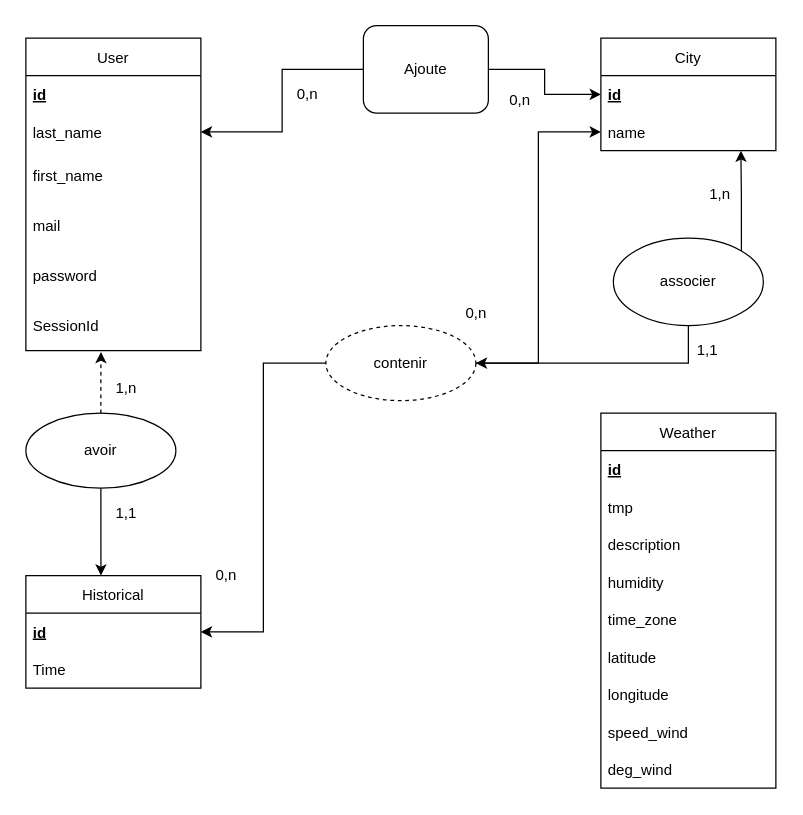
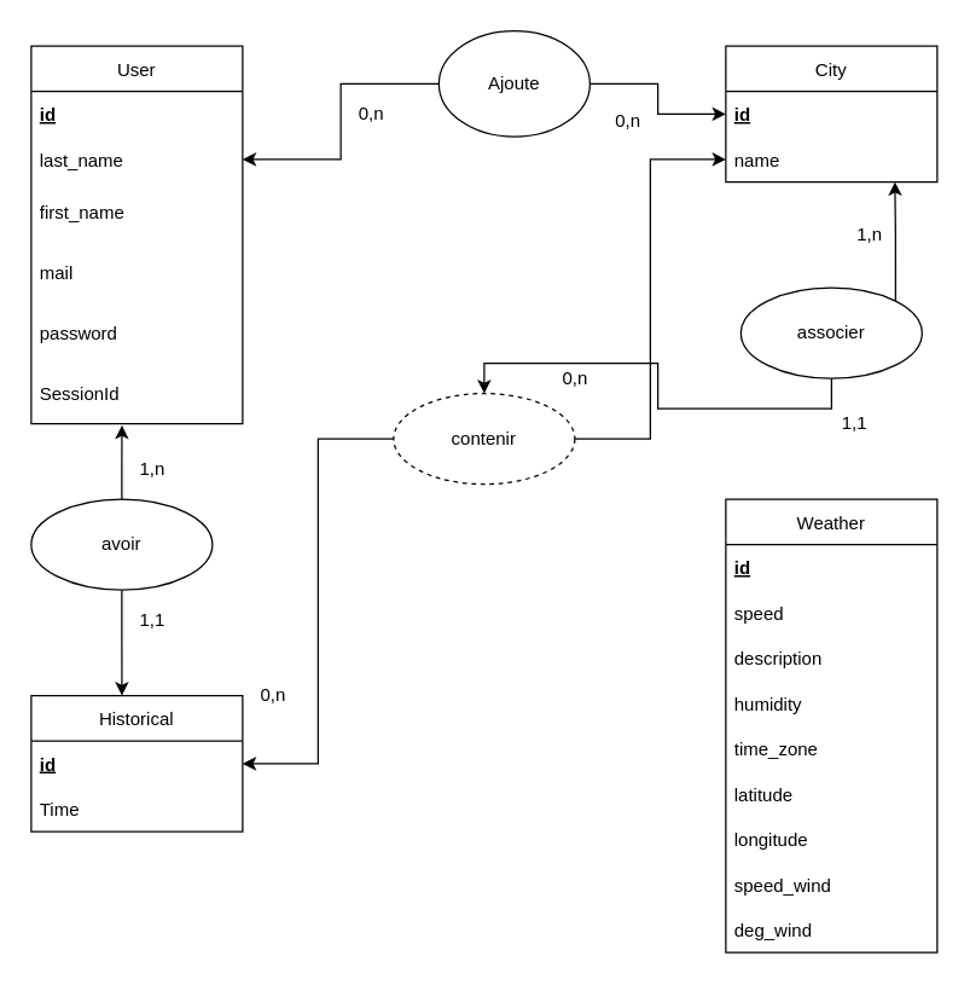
  <mxCell id="0" />
  <mxCell id="1" parent="0" />
  <mxCell id="2" value="User" style="swimlane;fontStyle=0;childLayout=stackLayout;horizontal=1;startSize=30;horizontalStack=0;resizeParent=1;resizeParentMax=0;resizeLast=0;collapsible=1;marginBottom=0;" vertex="1" parent="1"><mxGeometry x="20" y="30" width="140" height="250" as="geometry" /></mxCell>
  <mxCell id="3" value="id" style="text;strokeColor=none;fillColor=none;align=left;verticalAlign=middle;spacingLeft=4;spacingRight=4;overflow=hidden;points=[[0,0.5],[1,0.5]];portConstraint=eastwest;rotatable=0;fontStyle=5" vertex="1" parent="2"><mxGeometry y="30" width="140" height="30" as="geometry" /></mxCell>
  <mxCell id="4" value="last_name" style="text;strokeColor=none;fillColor=none;align=left;verticalAlign=middle;spacingLeft=4;spacingRight=4;overflow=hidden;points=[[0,0.5],[1,0.5]];portConstraint=eastwest;rotatable=0;" vertex="1" parent="2"><mxGeometry y="60" width="140" height="30" as="geometry" /></mxCell>
  <mxCell id="5" value="first_name" style="text;strokeColor=none;fillColor=none;align=left;verticalAlign=middle;spacingLeft=4;spacingRight=4;overflow=hidden;points=[[0,0.5],[1,0.5]];portConstraint=eastwest;rotatable=0;" vertex="1" parent="2"><mxGeometry y="90" width="140" height="40" as="geometry" /></mxCell>
  <mxCell id="6" value="mail" style="text;strokeColor=none;fillColor=none;align=left;verticalAlign=middle;spacingLeft=4;spacingRight=4;overflow=hidden;points=[[0,0.5],[1,0.5]];portConstraint=eastwest;rotatable=0;" vertex="1" parent="2"><mxGeometry y="130" width="140" height="40" as="geometry" /></mxCell>
  <mxCell id="7" value="password" style="text;strokeColor=none;fillColor=none;align=left;verticalAlign=middle;spacingLeft=4;spacingRight=4;overflow=hidden;points=[[0,0.5],[1,0.5]];portConstraint=eastwest;rotatable=0;" vertex="1" parent="2"><mxGeometry y="170" width="140" height="40" as="geometry" /></mxCell>
  <mxCell id="8" value="SessionId" style="text;strokeColor=none;fillColor=none;align=left;verticalAlign=middle;spacingLeft=4;spacingRight=4;overflow=hidden;points=[[0,0.5],[1,0.5]];portConstraint=eastwest;rotatable=0;" vertex="1" parent="2"><mxGeometry y="210" width="140" height="40" as="geometry" /></mxCell>
  <mxCell id="9" value="City" style="swimlane;fontStyle=0;childLayout=stackLayout;horizontal=1;startSize=30;horizontalStack=0;resizeParent=1;resizeParentMax=0;resizeLast=0;collapsible=1;marginBottom=0;fontColor=none;" vertex="1" parent="1"><mxGeometry x="480" y="30" width="140" height="90" as="geometry" /></mxCell>
  <mxCell id="10" value="id" style="text;strokeColor=none;fillColor=none;align=left;verticalAlign=middle;spacingLeft=4;spacingRight=4;overflow=hidden;points=[[0,0.5],[1,0.5]];portConstraint=eastwest;rotatable=0;fontColor=none;fontStyle=5" vertex="1" parent="9"><mxGeometry y="30" width="140" height="30" as="geometry" /></mxCell>
  <mxCell id="11" value="name" style="text;strokeColor=none;fillColor=none;align=left;verticalAlign=middle;spacingLeft=4;spacingRight=4;overflow=hidden;points=[[0,0.5],[1,0.5]];portConstraint=eastwest;rotatable=0;fontColor=none;" vertex="1" parent="9"><mxGeometry y="60" width="140" height="30" as="geometry" /></mxCell>
  <mxCell id="12" value="Weather" style="swimlane;fontStyle=0;childLayout=stackLayout;horizontal=1;startSize=30;horizontalStack=0;resizeParent=1;resizeParentMax=0;resizeLast=0;collapsible=1;marginBottom=0;fontColor=none;" vertex="1" parent="1"><mxGeometry x="480" y="330" width="140" height="300" as="geometry" /></mxCell>
  <mxCell id="13" value="id" style="text;strokeColor=none;fillColor=none;align=left;verticalAlign=middle;spacingLeft=4;spacingRight=4;overflow=hidden;points=[[0,0.5],[1,0.5]];portConstraint=eastwest;rotatable=0;fontColor=none;fontStyle=5" vertex="1" parent="12"><mxGeometry y="30" width="140" height="30" as="geometry" /></mxCell>
- <mxCell id="14" value="tmp" style="text;strokeColor=none;fillColor=none;align=left;verticalAlign=middle;spacingLeft=4;spacingRight=4;overflow=hidden;points=[[0,0.5],[1,0.5]];portConstraint=eastwest;rotatable=0;fontColor=none;" vertex="1" parent="12"><mxGeometry y="60" width="140" height="30" as="geometry" /></mxCell>
+ <mxCell id="14" value="speed" style="text;strokeColor=none;fillColor=none;align=left;verticalAlign=middle;spacingLeft=4;spacingRight=4;overflow=hidden;points=[[0,0.5],[1,0.5]];portConstraint=eastwest;rotatable=0;fontColor=none;" vertex="1" parent="12"><mxGeometry y="60" width="140" height="30" as="geometry" /></mxCell>
  <mxCell id="15" value="description" style="text;strokeColor=none;fillColor=none;align=left;verticalAlign=middle;spacingLeft=4;spacingRight=4;overflow=hidden;points=[[0,0.5],[1,0.5]];portConstraint=eastwest;rotatable=0;fontColor=none;" vertex="1" parent="12"><mxGeometry y="90" width="140" height="30" as="geometry" /></mxCell>
  <mxCell id="16" value="humidity" style="text;strokeColor=none;fillColor=none;align=left;verticalAlign=middle;spacingLeft=4;spacingRight=4;overflow=hidden;points=[[0,0.5],[1,0.5]];portConstraint=eastwest;rotatable=0;fontColor=none;" vertex="1" parent="12"><mxGeometry y="120" width="140" height="30" as="geometry" /></mxCell>
  <mxCell id="17" value="time_zone" style="text;strokeColor=none;fillColor=none;align=left;verticalAlign=middle;spacingLeft=4;spacingRight=4;overflow=hidden;points=[[0,0.5],[1,0.5]];portConstraint=eastwest;rotatable=0;fontColor=none;" vertex="1" parent="12"><mxGeometry y="150" width="140" height="30" as="geometry" /></mxCell>
  <mxCell id="18" value="latitude" style="text;strokeColor=none;fillColor=none;align=left;verticalAlign=middle;spacingLeft=4;spacingRight=4;overflow=hidden;points=[[0,0.5],[1,0.5]];portConstraint=eastwest;rotatable=0;fontColor=none;" vertex="1" parent="12"><mxGeometry y="180" width="140" height="30" as="geometry" /></mxCell>
  <mxCell id="19" value="longitude" style="text;strokeColor=none;fillColor=none;align=left;verticalAlign=middle;spacingLeft=4;spacingRight=4;overflow=hidden;points=[[0,0.5],[1,0.5]];portConstraint=eastwest;rotatable=0;fontColor=none;" vertex="1" parent="12"><mxGeometry y="210" width="140" height="30" as="geometry" /></mxCell>
  <mxCell id="20" value="speed_wind" style="text;strokeColor=none;fillColor=none;align=left;verticalAlign=middle;spacingLeft=4;spacingRight=4;overflow=hidden;points=[[0,0.5],[1,0.5]];portConstraint=eastwest;rotatable=0;fontColor=none;" vertex="1" parent="12"><mxGeometry y="240" width="140" height="30" as="geometry" /></mxCell>
  <mxCell id="21" value="deg_wind" style="text;strokeColor=none;fillColor=none;align=left;verticalAlign=middle;spacingLeft=4;spacingRight=4;overflow=hidden;points=[[0,0.5],[1,0.5]];portConstraint=eastwest;rotatable=0;fontColor=none;" vertex="1" parent="12"><mxGeometry y="270" width="140" height="30" as="geometry" /></mxCell>
  <mxCell id="22" value="Historical" style="swimlane;fontStyle=0;childLayout=stackLayout;horizontal=1;startSize=30;horizontalStack=0;resizeParent=1;resizeParentMax=0;resizeLast=0;collapsible=1;marginBottom=0;fontColor=none;" vertex="1" parent="1"><mxGeometry x="20" y="460" width="140" height="90" as="geometry" /></mxCell>
  <mxCell id="23" value="id" style="text;strokeColor=none;fillColor=none;align=left;verticalAlign=middle;spacingLeft=4;spacingRight=4;overflow=hidden;points=[[0,0.5],[1,0.5]];portConstraint=eastwest;rotatable=0;fontColor=none;fontStyle=5" vertex="1" parent="22"><mxGeometry y="30" width="140" height="30" as="geometry" /></mxCell>
  <mxCell id="24" value="Time" style="text;strokeColor=none;fillColor=none;align=left;verticalAlign=middle;spacingLeft=4;spacingRight=4;overflow=hidden;points=[[0,0.5],[1,0.5]];portConstraint=eastwest;rotatable=0;fontColor=none;" vertex="1" parent="22"><mxGeometry y="60" width="140" height="30" as="geometry" /></mxCell>
  <mxCell id="25" style="edgeStyle=orthogonalEdgeStyle;rounded=0;orthogonalLoop=1;jettySize=auto;html=1;exitX=0;exitY=0.5;exitDx=0;exitDy=0;entryX=1;entryY=0.5;entryDx=0;entryDy=0;fontColor=none;" edge="1" parent="1" source="27" target="4"><mxGeometry relative="1" as="geometry" /></mxCell>
  <mxCell id="26" style="edgeStyle=orthogonalEdgeStyle;rounded=0;orthogonalLoop=1;jettySize=auto;html=1;exitX=1;exitY=0.5;exitDx=0;exitDy=0;entryX=0;entryY=0.5;entryDx=0;entryDy=0;fontColor=none;" edge="1" parent="1" source="27" target="10"><mxGeometry relative="1" as="geometry" /></mxCell>
- <mxCell id="27" value="Ajoute" style="whiteSpace=wrap;html=1;fontColor=none;rounded=1;" vertex="1" parent="1"><mxGeometry x="290" y="20" width="100" height="70" as="geometry" /></mxCell>
+ <mxCell id="27" value="Ajoute" style="ellipse;whiteSpace=wrap;html=1;fontColor=none;" vertex="1" parent="1"><mxGeometry x="290" y="20" width="100" height="70" as="geometry" /></mxCell>
  <mxCell id="28" value="0,n" style="text;html=1;align=center;verticalAlign=middle;resizable=0;points=[];autosize=1;strokeColor=none;fillColor=none;fontColor=none;" vertex="1" parent="1"><mxGeometry x="230" y="65" width="30" height="20" as="geometry" /></mxCell>
  <mxCell id="29" value="0,n" style="text;html=1;align=center;verticalAlign=middle;resizable=0;points=[];autosize=1;strokeColor=none;fillColor=none;fontColor=none;" vertex="1" parent="1"><mxGeometry x="400" y="70" width="30" height="20" as="geometry" /></mxCell>
  <mxCell id="30" style="edgeStyle=orthogonalEdgeStyle;rounded=0;orthogonalLoop=1;jettySize=auto;html=1;exitX=0.5;exitY=1;exitDx=0;exitDy=0;entryX=0.429;entryY=0;entryDx=0;entryDy=0;entryPerimeter=0;fontColor=none;" edge="1" parent="1" source="32" target="22"><mxGeometry relative="1" as="geometry" /></mxCell>
- <mxCell id="31" style="edgeStyle=orthogonalEdgeStyle;rounded=0;orthogonalLoop=1;jettySize=auto;html=1;exitX=0.5;exitY=0;exitDx=0;exitDy=0;entryX=0.429;entryY=1.025;entryDx=0;entryDy=0;entryPerimeter=0;fontColor=none;dashed=1;" edge="1" parent="1" source="32" target="8"><mxGeometry relative="1" as="geometry" /></mxCell>
+ <mxCell id="31" style="edgeStyle=orthogonalEdgeStyle;rounded=0;orthogonalLoop=1;jettySize=auto;html=1;exitX=0.5;exitY=0;exitDx=0;exitDy=0;entryX=0.429;entryY=1.025;entryDx=0;entryDy=0;entryPerimeter=0;fontColor=none;" edge="1" parent="1" source="32" target="8"><mxGeometry relative="1" as="geometry" /></mxCell>
  <mxCell id="32" value="avoir" style="ellipse;whiteSpace=wrap;html=1;fontColor=none;" vertex="1" parent="1"><mxGeometry x="20" y="330" width="120" height="60" as="geometry" /></mxCell>
  <mxCell id="33" value="1,1" style="text;html=1;align=center;verticalAlign=middle;resizable=0;points=[];autosize=1;strokeColor=none;fillColor=none;fontColor=none;" vertex="1" parent="1"><mxGeometry x="85" y="400" width="30" height="20" as="geometry" /></mxCell>
  <mxCell id="34" value="1,n" style="text;html=1;align=center;verticalAlign=middle;resizable=0;points=[];autosize=1;strokeColor=none;fillColor=none;fontColor=none;" vertex="1" parent="1"><mxGeometry x="85" y="300" width="30" height="20" as="geometry" /></mxCell>
  <mxCell id="35" style="edgeStyle=orthogonalEdgeStyle;rounded=0;orthogonalLoop=1;jettySize=auto;html=1;exitX=0.5;exitY=1;exitDx=0;exitDy=0;fontColor=none;" edge="1" parent="1" source="37" target="42"><mxGeometry relative="1" as="geometry" /></mxCell>
  <mxCell id="36" style="edgeStyle=orthogonalEdgeStyle;rounded=0;orthogonalLoop=1;jettySize=auto;html=1;exitX=1;exitY=0;exitDx=0;exitDy=0;entryX=0.8;entryY=1;entryDx=0;entryDy=0;entryPerimeter=0;fontColor=none;" edge="1" parent="1" source="37" target="11"><mxGeometry relative="1" as="geometry" /></mxCell>
- <mxCell id="37" value="associer" style="ellipse;whiteSpace=wrap;html=1;fontColor=none;" vertex="1" parent="1"><mxGeometry x="490" y="190" width="120" height="70" as="geometry" /></mxCell>
+ <mxCell id="37" value="associer" style="ellipse;whiteSpace=wrap;html=1;fontColor=none;" vertex="1" parent="1"><mxGeometry x="490" y="190" width="120" height="60" as="geometry" /></mxCell>
  <mxCell id="38" value="1,1" style="text;html=1;align=center;verticalAlign=middle;resizable=0;points=[];autosize=1;strokeColor=none;fillColor=none;fontColor=none;" vertex="1" parent="1"><mxGeometry x="550" y="270" width="30" height="20" as="geometry" /></mxCell>
  <mxCell id="39" value="1,n" style="text;html=1;align=center;verticalAlign=middle;resizable=0;points=[];autosize=1;strokeColor=none;fillColor=none;fontColor=none;" vertex="1" parent="1"><mxGeometry x="560" y="145" width="30" height="20" as="geometry" /></mxCell>
  <mxCell id="40" style="edgeStyle=orthogonalEdgeStyle;rounded=0;orthogonalLoop=1;jettySize=auto;html=1;exitX=1;exitY=0.5;exitDx=0;exitDy=0;entryX=0;entryY=0.5;entryDx=0;entryDy=0;fontColor=none;" edge="1" parent="1" source="42" target="11"><mxGeometry relative="1" as="geometry" /></mxCell>
  <mxCell id="41" style="edgeStyle=orthogonalEdgeStyle;rounded=0;orthogonalLoop=1;jettySize=auto;html=1;exitX=0;exitY=0.5;exitDx=0;exitDy=0;entryX=1;entryY=0.5;entryDx=0;entryDy=0;fontColor=none;" edge="1" parent="1" source="42" target="23"><mxGeometry relative="1" as="geometry" /></mxCell>
  <mxCell id="42" value="contenir" style="ellipse;whiteSpace=wrap;html=1;fontColor=none;dashed=1;" vertex="1" parent="1"><mxGeometry x="260" y="260" width="120" height="60" as="geometry" /></mxCell>
  <mxCell id="43" value="0,n" style="text;html=1;align=center;verticalAlign=middle;resizable=0;points=[];autosize=1;strokeColor=none;fillColor=none;fontColor=none;" vertex="1" parent="1"><mxGeometry x="365" y="240" width="30" height="20" as="geometry" /></mxCell>
  <mxCell id="44" value="0,n" style="text;html=1;align=center;verticalAlign=middle;resizable=0;points=[];autosize=1;strokeColor=none;fillColor=none;fontColor=none;" vertex="1" parent="1"><mxGeometry x="165" y="450" width="30" height="20" as="geometry" /></mxCell>
